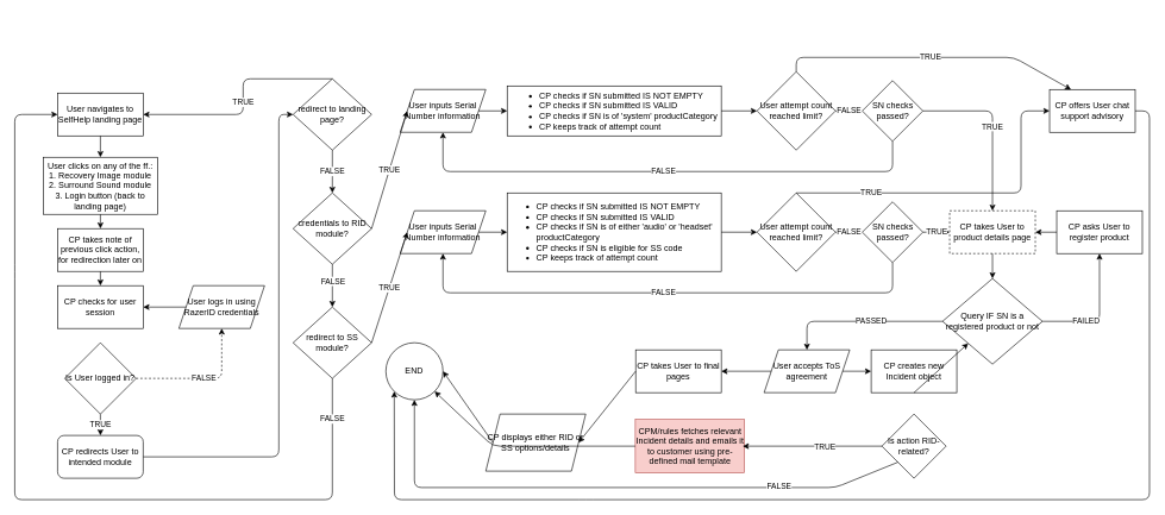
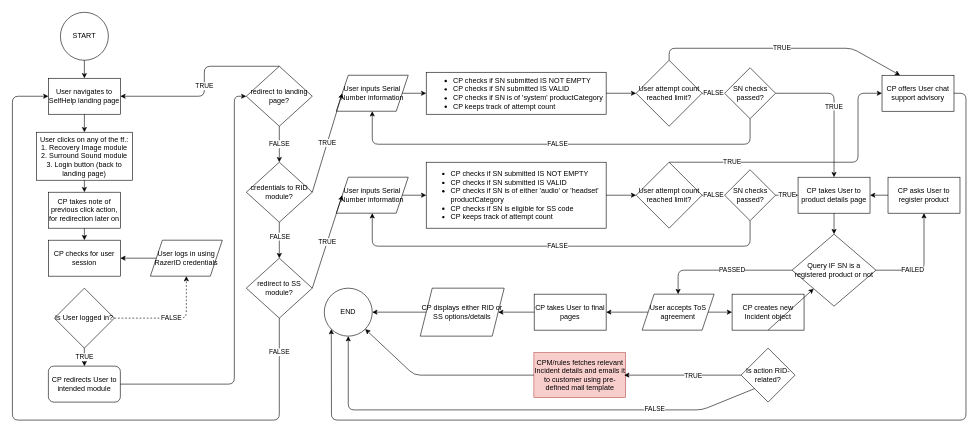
  <mxCell id="0" />
  <mxCell id="1" parent="0" />
+ <mxCell id="2" value="START" style="ellipse;whiteSpace=wrap;html=1;aspect=fixed;" vertex="1" parent="1"><mxGeometry x="100" y="20" width="80" height="80" as="geometry" /></mxCell>
  <mxCell id="3" value="User navigates to SelfHelp landing page" style="rounded=0;whiteSpace=wrap;html=1;" vertex="1" parent="1"><mxGeometry x="80" y="130" width="120" height="60" as="geometry" /></mxCell>
  <mxCell id="4" value="User clicks on any of the ff.:&lt;br&gt;1. Recovery Image module&lt;br&gt;2. Surround Sound module&lt;br&gt;3. Login button (back to landing page)" style="rounded=0;whiteSpace=wrap;html=1;" vertex="1" parent="1"><mxGeometry x="60" y="220" width="160" height="80" as="geometry" /></mxCell>
  <mxCell id="5" value="CP checks for user session" style="rounded=0;whiteSpace=wrap;html=1;" vertex="1" parent="1"><mxGeometry x="80" y="400" width="120" height="60" as="geometry" /></mxCell>
  <mxCell id="6" value="Is User logged in?" style="rhombus;whiteSpace=wrap;html=1;" vertex="1" parent="1"><mxGeometry x="90" y="480" width="100" height="100" as="geometry" /></mxCell>
  <mxCell id="7" value="User logs in using RazerID credentials" style="shape=parallelogram;perimeter=parallelogramPerimeter;whiteSpace=wrap;html=1;fixedSize=1;" vertex="1" parent="1"><mxGeometry x="250" y="400" width="120" height="60" as="geometry" /></mxCell>
  <mxCell id="8" value="FALSE" style="endArrow=classic;html=1;exitX=1;exitY=0.5;exitDx=0;exitDy=0;entryX=0.5;entryY=1;entryDx=0;entryDy=0;dashed=1;" edge="1" parent="1" source="6" target="7"><mxGeometry width="50" height="50" relative="1" as="geometry"><mxPoint x="300" y="320" as="sourcePoint" /><mxPoint x="350" y="270" as="targetPoint" /><Array as="points"><mxPoint x="310" y="530" /></Array></mxGeometry></mxCell>
  <mxCell id="9" value="" style="endArrow=classic;html=1;exitX=0;exitY=0.5;exitDx=0;exitDy=0;entryX=1;entryY=0.5;entryDx=0;entryDy=0;" edge="1" parent="1" source="7" target="5"><mxGeometry width="50" height="50" relative="1" as="geometry"><mxPoint x="300" y="330" as="sourcePoint" /><mxPoint x="440" y="210" as="targetPoint" /></mxGeometry></mxCell>
+ <mxCell id="10" value="" style="endArrow=classic;html=1;exitX=0.5;exitY=1;exitDx=0;exitDy=0;entryX=0.5;entryY=0;entryDx=0;entryDy=0;" edge="1" parent="1" source="2" target="3"><mxGeometry width="50" height="50" relative="1" as="geometry"><mxPoint x="440" y="180" as="sourcePoint" /><mxPoint x="490" y="130" as="targetPoint" /></mxGeometry></mxCell>
  <mxCell id="11" value="" style="endArrow=classic;html=1;exitX=0.5;exitY=1;exitDx=0;exitDy=0;entryX=0.5;entryY=0;entryDx=0;entryDy=0;" edge="1" parent="1" source="3" target="4"><mxGeometry width="50" height="50" relative="1" as="geometry"><mxPoint x="400" y="280" as="sourcePoint" /><mxPoint x="300" y="200" as="targetPoint" /></mxGeometry></mxCell>
  <mxCell id="12" value="" style="endArrow=classic;html=1;exitX=0.5;exitY=1;exitDx=0;exitDy=0;entryX=0.5;entryY=0;entryDx=0;entryDy=0;" edge="1" parent="1" source="4" target="13"><mxGeometry width="50" height="50" relative="1" as="geometry"><mxPoint x="410" y="300" as="sourcePoint" /><mxPoint x="460" y="250" as="targetPoint" /></mxGeometry></mxCell>
  <mxCell id="13" value="CP takes note of previous click action, for redirection later on" style="rounded=0;whiteSpace=wrap;html=1;" vertex="1" parent="1"><mxGeometry x="80" y="320" width="120" height="60" as="geometry" /></mxCell>
  <mxCell id="14" value="" style="endArrow=classic;html=1;exitX=0.5;exitY=1;exitDx=0;exitDy=0;entryX=0.5;entryY=0;entryDx=0;entryDy=0;" edge="1" parent="1" source="13" target="5"><mxGeometry width="50" height="50" relative="1" as="geometry"><mxPoint x="400" y="310" as="sourcePoint" /><mxPoint x="450" y="260" as="targetPoint" /></mxGeometry></mxCell>
  <mxCell id="15" value="CP redirects User to intended module" style="whiteSpace=wrap;html=1;rounded=1;" vertex="1" parent="1"><mxGeometry x="80" y="610" width="120" height="60" as="geometry" /></mxCell>
  <mxCell id="16" value="redirect to landing page?" style="rhombus;whiteSpace=wrap;html=1;" vertex="1" parent="1"><mxGeometry x="410" y="110" width="110" height="100" as="geometry" /></mxCell>
  <mxCell id="17" value="" style="endArrow=classic;html=1;exitX=1;exitY=0.5;exitDx=0;exitDy=0;entryX=0;entryY=0.5;entryDx=0;entryDy=0;" edge="1" parent="1" source="15" target="16"><mxGeometry width="50" height="50" relative="1" as="geometry"><mxPoint x="260" y="660" as="sourcePoint" /><mxPoint x="430" y="640" as="targetPoint" /><Array as="points"><mxPoint x="390" y="640" /><mxPoint x="390" y="160" /></Array></mxGeometry></mxCell>
  <mxCell id="18" value="TRUE" style="endArrow=classic;html=1;exitX=0.5;exitY=0;exitDx=0;exitDy=0;entryX=1;entryY=0.5;entryDx=0;entryDy=0;" edge="1" parent="1" source="16" target="3"><mxGeometry width="50" height="50" relative="1" as="geometry"><mxPoint x="330" y="250" as="sourcePoint" /><mxPoint x="380" y="200" as="targetPoint" /><Array as="points"><mxPoint x="340" y="110" /><mxPoint x="340" y="160" /></Array></mxGeometry></mxCell>
  <mxCell id="19" value="FALSE" style="endArrow=classic;html=1;exitX=0.5;exitY=1;exitDx=0;exitDy=0;entryX=0.5;entryY=0;entryDx=0;entryDy=0;" edge="1" parent="1" source="16" target="21"><mxGeometry width="50" height="50" relative="1" as="geometry"><mxPoint x="550" y="350" as="sourcePoint" /><mxPoint x="465" y="260" as="targetPoint" /></mxGeometry></mxCell>
  <mxCell id="20" value="TRUE" style="endArrow=classic;html=1;exitX=0.5;exitY=1;exitDx=0;exitDy=0;entryX=0.5;entryY=0;entryDx=0;entryDy=0;" edge="1" parent="1" source="6" target="15"><mxGeometry width="50" height="50" relative="1" as="geometry"><mxPoint x="600" y="520" as="sourcePoint" /><mxPoint x="650" y="470" as="targetPoint" /></mxGeometry></mxCell>
  <mxCell id="21" value="credentials to RID module?" style="rhombus;whiteSpace=wrap;html=1;" vertex="1" parent="1"><mxGeometry x="410" y="270" width="110" height="100" as="geometry" /></mxCell>
  <mxCell id="22" value="redirect to SS module?" style="rhombus;whiteSpace=wrap;html=1;" vertex="1" parent="1"><mxGeometry x="410" y="430" width="110" height="100" as="geometry" /></mxCell>
  <mxCell id="23" value="" style="endArrow=classic;html=1;exitX=0.5;exitY=1;exitDx=0;exitDy=0;entryX=0.5;entryY=0;entryDx=0;entryDy=0;" edge="1" parent="1" source="21" target="22"><mxGeometry width="50" height="50" relative="1" as="geometry"><mxPoint x="570" y="410" as="sourcePoint" /><mxPoint x="620" y="360" as="targetPoint" /></mxGeometry></mxCell>
  <mxCell id="24" value="FALSE" style="edgeLabel;html=1;align=center;verticalAlign=middle;resizable=0;points=[];" vertex="1" connectable="0" parent="23"><mxGeometry x="-0.25" y="3" relative="1" as="geometry"><mxPoint x="-3" as="offset" /></mxGeometry></mxCell>
  <mxCell id="25" value="User inputs Serial Number information" style="shape=parallelogram;perimeter=parallelogramPerimeter;whiteSpace=wrap;html=1;fixedSize=1;" vertex="1" parent="1"><mxGeometry x="560" y="125" width="120" height="60" as="geometry" /></mxCell>
  <mxCell id="26" value="&lt;blockquote style=&quot;margin: 0 0 0 40px ; border: none ; padding: 0px&quot;&gt;&lt;/blockquote&gt;&lt;ul&gt;&lt;li style=&quot;text-align: left&quot;&gt;&lt;span&gt;CP checks if SN submitted IS NOT EMPTY&lt;/span&gt;&lt;/li&gt;&lt;li style=&quot;text-align: left&quot;&gt;&lt;span&gt;CP checks if SN submitted IS VALID&lt;/span&gt;&lt;/li&gt;&lt;li style=&quot;text-align: left&quot;&gt;&lt;span&gt;CP checks if SN is of 'system' productCategory&lt;br&gt;&lt;/span&gt;&lt;/li&gt;&lt;li style=&quot;text-align: left&quot;&gt;&lt;span&gt;CP keeps track of attempt count&lt;/span&gt;&lt;/li&gt;&lt;/ul&gt;&lt;blockquote style=&quot;margin: 0 0 0 40px ; border: none ; padding: 0px&quot;&gt;&lt;/blockquote&gt;" style="rounded=0;whiteSpace=wrap;html=1;" vertex="1" parent="1"><mxGeometry x="710" y="120" width="300" height="70" as="geometry" /></mxCell>
  <mxCell id="27" value="SN checks passed?" style="rhombus;whiteSpace=wrap;html=1;" vertex="1" parent="1"><mxGeometry x="1207.5" y="112.5" width="85" height="85" as="geometry" /></mxCell>
  <mxCell id="28" value="User attempt count reached limit?" style="rhombus;whiteSpace=wrap;html=1;" vertex="1" parent="1"><mxGeometry x="1060" y="100" width="110" height="110" as="geometry" /></mxCell>
  <mxCell id="29" value="TRUE" style="endArrow=classic;html=1;exitX=1;exitY=0.5;exitDx=0;exitDy=0;entryX=0;entryY=0.5;entryDx=0;entryDy=0;" edge="1" parent="1" source="21" target="25"><mxGeometry width="50" height="50" relative="1" as="geometry"><mxPoint x="690" y="200" as="sourcePoint" /><mxPoint x="740" y="150" as="targetPoint" /></mxGeometry></mxCell>
  <mxCell id="30" value="User inputs Serial Number information" style="shape=parallelogram;perimeter=parallelogramPerimeter;whiteSpace=wrap;html=1;fixedSize=1;" vertex="1" parent="1"><mxGeometry x="560" y="295" width="120" height="60" as="geometry" /></mxCell>
  <mxCell id="31" value="TRUE" style="endArrow=classic;html=1;exitX=1;exitY=0.5;exitDx=0;exitDy=0;entryX=0;entryY=0.5;entryDx=0;entryDy=0;" edge="1" parent="1" source="22" target="30"><mxGeometry width="50" height="50" relative="1" as="geometry"><mxPoint x="620" y="430" as="sourcePoint" /><mxPoint x="670" y="380" as="targetPoint" /></mxGeometry></mxCell>
  <mxCell id="32" value="" style="endArrow=classic;html=1;exitX=1;exitY=0.5;exitDx=0;exitDy=0;entryX=0;entryY=0.5;entryDx=0;entryDy=0;" edge="1" parent="1" source="25" target="26"><mxGeometry width="50" height="50" relative="1" as="geometry"><mxPoint x="720" y="220" as="sourcePoint" /><mxPoint x="770" y="170" as="targetPoint" /></mxGeometry></mxCell>
  <mxCell id="33" value="&lt;blockquote style=&quot;margin: 0 0 0 40px ; border: none ; padding: 0px&quot;&gt;&lt;/blockquote&gt;&lt;ul&gt;&lt;li style=&quot;text-align: left&quot;&gt;&lt;span&gt;CP checks if SN submitted IS NOT EMPTY&lt;/span&gt;&lt;/li&gt;&lt;li style=&quot;text-align: left&quot;&gt;&lt;span&gt;CP checks if SN submitted IS VALID&lt;/span&gt;&lt;/li&gt;&lt;li style=&quot;text-align: left&quot;&gt;&lt;span&gt;CP checks if SN is of either 'audio' or 'headset' productCategory&lt;br&gt;&lt;/span&gt;&lt;/li&gt;&lt;li style=&quot;text-align: left&quot;&gt;&lt;span&gt;CP checks if SN is eligible for SS code&lt;/span&gt;&lt;/li&gt;&lt;li style=&quot;text-align: left&quot;&gt;&lt;span&gt;CP keeps track of attempt count&lt;/span&gt;&lt;/li&gt;&lt;/ul&gt;&lt;blockquote style=&quot;margin: 0 0 0 40px ; border: none ; padding: 0px&quot;&gt;&lt;/blockquote&gt;" style="rounded=0;whiteSpace=wrap;html=1;" vertex="1" parent="1"><mxGeometry x="710" y="270" width="300" height="110" as="geometry" /></mxCell>
  <mxCell id="34" value="CP offers User chat support advisory" style="rounded=0;whiteSpace=wrap;html=1;" vertex="1" parent="1"><mxGeometry x="1470" y="125" width="120" height="60" as="geometry" /></mxCell>
  <mxCell id="35" value="" style="endArrow=classic;html=1;exitX=0.5;exitY=1;exitDx=0;exitDy=0;entryX=0;entryY=0.5;entryDx=0;entryDy=0;" edge="1" parent="1" source="22" target="3"><mxGeometry width="50" height="50" relative="1" as="geometry"><mxPoint x="510" y="640" as="sourcePoint" /><mxPoint x="560" y="590" as="targetPoint" /><Array as="points"><mxPoint x="465" y="700" /><mxPoint x="20" y="700" /><mxPoint x="20" y="380" /><mxPoint x="20" y="160" /></Array></mxGeometry></mxCell>
  <mxCell id="36" value="FALSE" style="edgeLabel;html=1;align=center;verticalAlign=middle;resizable=0;points=[];" vertex="1" connectable="0" parent="35"><mxGeometry x="-0.908" y="-1" relative="1" as="geometry"><mxPoint as="offset" /></mxGeometry></mxCell>
  <mxCell id="37" value="User attempt count reached limit?" style="rhombus;whiteSpace=wrap;html=1;" vertex="1" parent="1"><mxGeometry x="1060" y="270" width="110" height="110" as="geometry" /></mxCell>
  <mxCell id="38" value="SN checks passed?" style="rhombus;whiteSpace=wrap;html=1;" vertex="1" parent="1"><mxGeometry x="1207.5" y="282.5" width="85" height="85" as="geometry" /></mxCell>
  <mxCell id="39" value="CP creates new Incident object" style="rounded=0;whiteSpace=wrap;html=1;" vertex="1" parent="1"><mxGeometry x="1220" y="490" width="120" height="60" as="geometry" /></mxCell>
  <mxCell id="40" value="" style="endArrow=classic;html=1;exitX=1;exitY=0.5;exitDx=0;exitDy=0;entryX=0;entryY=0.5;entryDx=0;entryDy=0;" edge="1" parent="1" source="30" target="33"><mxGeometry width="50" height="50" relative="1" as="geometry"><mxPoint x="640" y="480" as="sourcePoint" /><mxPoint x="690" y="430" as="targetPoint" /></mxGeometry></mxCell>
  <mxCell id="41" value="Query IF SN is a registered product or not" style="rhombus;whiteSpace=wrap;html=1;" vertex="1" parent="1"><mxGeometry x="1320" y="390" width="140" height="120" as="geometry" /></mxCell>
- <mxCell id="42" value="CP takes User to product details page" style="rounded=0;whiteSpace=wrap;html=1;dashed=1;" vertex="1" parent="1"><mxGeometry x="1330" y="295" width="120" height="60" as="geometry" /></mxCell>
+ <mxCell id="42" value="CP takes User to product details page" style="rounded=0;whiteSpace=wrap;html=1;" vertex="1" parent="1"><mxGeometry x="1330" y="295" width="120" height="60" as="geometry" /></mxCell>
  <mxCell id="43" value="User accepts ToS agreement" style="shape=parallelogram;perimeter=parallelogramPerimeter;whiteSpace=wrap;html=1;fixedSize=1;" vertex="1" parent="1"><mxGeometry x="1070" y="490" width="120" height="60" as="geometry" /></mxCell>
  <mxCell id="44" value="FALSE" style="endArrow=classic;html=1;exitX=1;exitY=0.5;exitDx=0;exitDy=0;entryX=0;entryY=0.5;entryDx=0;entryDy=0;" edge="1" parent="1" source="28" target="27"><mxGeometry width="50" height="50" relative="1" as="geometry"><mxPoint x="1180" y="280" as="sourcePoint" /><mxPoint x="1200" y="160" as="targetPoint" /></mxGeometry></mxCell>
  <mxCell id="45" value="" style="endArrow=classic;html=1;exitX=1;exitY=0.5;exitDx=0;exitDy=0;entryX=0;entryY=0.5;entryDx=0;entryDy=0;" edge="1" parent="1" source="26" target="28"><mxGeometry width="50" height="50" relative="1" as="geometry"><mxPoint x="1070" y="250" as="sourcePoint" /><mxPoint x="1120" y="200" as="targetPoint" /></mxGeometry></mxCell>
  <mxCell id="46" value="CP asks User to register product" style="rounded=0;whiteSpace=wrap;html=1;" vertex="1" parent="1"><mxGeometry x="1480" y="295" width="120" height="60" as="geometry" /></mxCell>
  <mxCell id="47" value="FALSE" style="endArrow=classic;html=1;exitX=0.5;exitY=1;exitDx=0;exitDy=0;entryX=0.5;entryY=1;entryDx=0;entryDy=0;" edge="1" parent="1" source="27" target="25"><mxGeometry width="50" height="50" relative="1" as="geometry"><mxPoint x="1140" y="260" as="sourcePoint" /><mxPoint x="1010" y="230" as="targetPoint" /><Array as="points"><mxPoint x="1250" y="240" /><mxPoint x="620" y="240" /></Array></mxGeometry></mxCell>
  <mxCell id="48" value="FALSE" style="endArrow=classic;html=1;exitX=0.5;exitY=1;exitDx=0;exitDy=0;entryX=0.5;entryY=1;entryDx=0;entryDy=0;" edge="1" parent="1" source="38" target="30"><mxGeometry width="50" height="50" relative="1" as="geometry"><mxPoint x="1190" y="470" as="sourcePoint" /><mxPoint x="650" y="420" as="targetPoint" /><Array as="points"><mxPoint x="1250" y="410" /><mxPoint x="620" y="410" /></Array></mxGeometry></mxCell>
  <mxCell id="49" value="TRUE" style="endArrow=classic;html=1;exitX=0.5;exitY=0;exitDx=0;exitDy=0;entryX=0;entryY=0.5;entryDx=0;entryDy=0;" edge="1" parent="1" source="37" target="34"><mxGeometry x="-0.553" width="50" height="50" relative="1" as="geometry"><mxPoint x="1180" y="320" as="sourcePoint" /><mxPoint x="1230" y="270" as="targetPoint" /><Array as="points"><mxPoint x="1430" y="270" /><mxPoint x="1430" y="155" /></Array><mxPoint as="offset" /></mxGeometry></mxCell>
  <mxCell id="50" value="TRUE" style="endArrow=classic;html=1;exitX=0.5;exitY=0;exitDx=0;exitDy=0;entryX=0.25;entryY=0;entryDx=0;entryDy=0;" edge="1" parent="1" source="28" target="34"><mxGeometry width="50" height="50" relative="1" as="geometry"><mxPoint x="1110" y="60" as="sourcePoint" /><mxPoint x="1160" y="10" as="targetPoint" /><Array as="points"><mxPoint x="1115" y="80" /><mxPoint x="1420" y="80" /></Array></mxGeometry></mxCell>
  <mxCell id="51" value="TRUE" style="endArrow=classic;html=1;exitX=1;exitY=0.5;exitDx=0;exitDy=0;entryX=0.5;entryY=0;entryDx=0;entryDy=0;" edge="1" parent="1" source="27" target="42"><mxGeometry width="50" height="50" relative="1" as="geometry"><mxPoint x="1360" y="190" as="sourcePoint" /><mxPoint x="1410" y="140" as="targetPoint" /><Array as="points"><mxPoint x="1390" y="155" /></Array></mxGeometry></mxCell>
  <mxCell id="52" value="TRUE" style="endArrow=classic;html=1;exitX=1;exitY=0.5;exitDx=0;exitDy=0;entryX=0;entryY=0.5;entryDx=0;entryDy=0;" edge="1" parent="1" source="38" target="42"><mxGeometry width="50" height="50" relative="1" as="geometry"><mxPoint x="1200" y="510" as="sourcePoint" /><mxPoint x="1250" y="460" as="targetPoint" /></mxGeometry></mxCell>
  <mxCell id="53" value="" style="endArrow=classic;html=1;exitX=0.5;exitY=1;exitDx=0;exitDy=0;entryX=0.5;entryY=0;entryDx=0;entryDy=0;" edge="1" parent="1" source="42" target="41"><mxGeometry width="50" height="50" relative="1" as="geometry"><mxPoint x="1570" y="520" as="sourcePoint" /><mxPoint x="1620" y="470" as="targetPoint" /></mxGeometry></mxCell>
  <mxCell id="54" value="" style="endArrow=classic;html=1;exitX=1;exitY=0.5;exitDx=0;exitDy=0;entryX=0.5;entryY=1;entryDx=0;entryDy=0;" edge="1" parent="1" source="41" target="46"><mxGeometry width="50" height="50" relative="1" as="geometry"><mxPoint x="1540" y="470" as="sourcePoint" /><mxPoint x="1590" y="420" as="targetPoint" /><Array as="points"><mxPoint x="1540" y="450" /></Array></mxGeometry></mxCell>
  <mxCell id="55" value="FAILED" style="edgeLabel;html=1;align=center;verticalAlign=middle;resizable=0;points=[];" vertex="1" connectable="0" parent="54"><mxGeometry x="-0.311" y="1" relative="1" as="geometry"><mxPoint as="offset" /></mxGeometry></mxCell>
  <mxCell id="56" value="" style="endArrow=classic;html=1;exitX=0;exitY=0.5;exitDx=0;exitDy=0;entryX=1;entryY=0.5;entryDx=0;entryDy=0;" edge="1" parent="1" source="46" target="42"><mxGeometry width="50" height="50" relative="1" as="geometry"><mxPoint x="1550" y="290" as="sourcePoint" /><mxPoint x="1600" y="240" as="targetPoint" /></mxGeometry></mxCell>
  <mxCell id="57" value="" style="endArrow=classic;html=1;exitX=1;exitY=0.5;exitDx=0;exitDy=0;entryX=0;entryY=0.5;entryDx=0;entryDy=0;" edge="1" parent="1" source="43" target="39"><mxGeometry width="50" height="50" relative="1" as="geometry"><mxPoint x="820" y="560" as="sourcePoint" /><mxPoint x="870" y="510" as="targetPoint" /></mxGeometry></mxCell>
  <mxCell id="58" value="CP takes User to final pages" style="rounded=0;whiteSpace=wrap;html=1;" vertex="1" parent="1"><mxGeometry x="890" y="490" width="120" height="60" as="geometry" /></mxCell>
- <mxCell id="59" value="CP displays either RID or SS options/details" style="shape=parallelogram;perimeter=parallelogramPerimeter;whiteSpace=wrap;html=1;fixedSize=1;" vertex="1" parent="1"><mxGeometry x="680" y="580" width="140" height="80" as="geometry" /></mxCell>
+ <mxCell id="59" value="CP displays either RID or SS options/details" style="shape=parallelogram;perimeter=parallelogramPerimeter;whiteSpace=wrap;html=1;fixedSize=1;" vertex="1" parent="1"><mxGeometry x="700" y="480" width="140" height="80" as="geometry" /></mxCell>
  <mxCell id="60" value="END" style="ellipse;whiteSpace=wrap;html=1;aspect=fixed;" vertex="1" parent="1"><mxGeometry x="540" y="480" width="80" height="80" as="geometry" /></mxCell>
  <mxCell id="61" value="Is action RID-related?" style="rhombus;whiteSpace=wrap;html=1;" vertex="1" parent="1"><mxGeometry x="1235" y="580" width="90" height="90" as="geometry" /></mxCell>
  <mxCell id="62" value="CPM/rules fetches relevant Incident details and emails it to customer using pre-defined mail template" style="rounded=0;whiteSpace=wrap;html=1;fillColor=#f8cecc;strokeColor=#b85450;" vertex="1" parent="1"><mxGeometry x="889.5" y="587.5" width="153" height="75" as="geometry" /></mxCell>
  <mxCell id="63" value="" style="endArrow=classic;html=1;exitX=0;exitY=0.5;exitDx=0;exitDy=0;entryX=1;entryY=0.5;entryDx=0;entryDy=0;" edge="1" parent="1" source="43" target="58"><mxGeometry width="50" height="50" relative="1" as="geometry"><mxPoint x="880" y="440" as="sourcePoint" /><mxPoint x="930" y="390" as="targetPoint" /></mxGeometry></mxCell>
  <mxCell id="64" value="" style="endArrow=classic;html=1;exitX=0;exitY=0.5;exitDx=0;exitDy=0;entryX=1;entryY=0.5;entryDx=0;entryDy=0;" edge="1" parent="1" source="58" target="59"><mxGeometry width="50" height="50" relative="1" as="geometry"><mxPoint x="770" y="450" as="sourcePoint" /><mxPoint x="820" y="400" as="targetPoint" /></mxGeometry></mxCell>
  <mxCell id="65" value="" style="endArrow=classic;html=1;exitX=0;exitY=0.5;exitDx=0;exitDy=0;entryX=1;entryY=0.5;entryDx=0;entryDy=0;" edge="1" parent="1" source="59" target="60"><mxGeometry width="50" height="50" relative="1" as="geometry"><mxPoint x="630" y="460" as="sourcePoint" /><mxPoint x="680" y="410" as="targetPoint" /></mxGeometry></mxCell>
  <mxCell id="66" value="" style="endArrow=classic;html=1;exitX=0;exitY=0.5;exitDx=0;exitDy=0;entryX=1;entryY=1;entryDx=0;entryDy=0;" edge="1" parent="1" source="62" target="60"><mxGeometry width="50" height="50" relative="1" as="geometry"><mxPoint x="630" y="680" as="sourcePoint" /><mxPoint x="680" y="630" as="targetPoint" /><Array as="points"><mxPoint x="690" y="625" /></Array></mxGeometry></mxCell>
  <mxCell id="67" value="" style="endArrow=classic;html=1;exitX=0;exitY=0.5;exitDx=0;exitDy=0;entryX=0.984;entryY=0.5;entryDx=0;entryDy=0;entryPerimeter=0;" edge="1" parent="1" source="61" target="62"><mxGeometry width="50" height="50" relative="1" as="geometry"><mxPoint x="1110" y="640" as="sourcePoint" /><mxPoint x="1160" y="590" as="targetPoint" /></mxGeometry></mxCell>
  <mxCell id="68" value="TRUE" style="edgeLabel;html=1;align=center;verticalAlign=middle;resizable=0;points=[];" vertex="1" connectable="0" parent="67"><mxGeometry x="-0.169" relative="1" as="geometry"><mxPoint as="offset" /></mxGeometry></mxCell>
  <mxCell id="69" value="" style="endArrow=classic;html=1;exitX=0;exitY=1;exitDx=0;exitDy=0;entryX=0.5;entryY=1;entryDx=0;entryDy=0;" edge="1" parent="1" source="61" target="60"><mxGeometry width="50" height="50" relative="1" as="geometry"><mxPoint x="1370" y="680" as="sourcePoint" /><mxPoint x="610" y="600" as="targetPoint" /><Array as="points"><mxPoint x="1170" y="683" /><mxPoint x="580" y="683" /></Array></mxGeometry></mxCell>
  <mxCell id="70" value="FALSE" style="edgeLabel;html=1;align=center;verticalAlign=middle;resizable=0;points=[];" vertex="1" connectable="0" parent="69"><mxGeometry x="-0.72" y="-3" relative="1" as="geometry"><mxPoint x="-61" as="offset" /></mxGeometry></mxCell>
  <mxCell id="71" value="" style="endArrow=classic;html=1;exitX=0.5;exitY=1;exitDx=0;exitDy=0;" edge="1" parent="1" source="39" target="41"><mxGeometry width="50" height="50" relative="1" as="geometry"><mxPoint x="1280" y="470" as="sourcePoint" /><mxPoint x="1330" y="420" as="targetPoint" /></mxGeometry></mxCell>
  <mxCell id="72" value="" style="endArrow=classic;html=1;exitX=1;exitY=0.5;exitDx=0;exitDy=0;entryX=0;entryY=1;entryDx=0;entryDy=0;" edge="1" parent="1" source="34" target="60"><mxGeometry width="50" height="50" relative="1" as="geometry"><mxPoint x="1530" y="270" as="sourcePoint" /><mxPoint x="1580" y="220" as="targetPoint" /><Array as="points"><mxPoint x="1610" y="155" /><mxPoint x="1610" y="700" /><mxPoint x="820" y="700" /><mxPoint x="552" y="700" /></Array></mxGeometry></mxCell>
  <mxCell id="73" value="" style="endArrow=classic;html=1;exitX=1;exitY=0.5;exitDx=0;exitDy=0;entryX=0;entryY=0.5;entryDx=0;entryDy=0;" edge="1" parent="1" source="33" target="37"><mxGeometry width="50" height="50" relative="1" as="geometry"><mxPoint x="1090" y="500" as="sourcePoint" /><mxPoint x="1140" y="450" as="targetPoint" /></mxGeometry></mxCell>
  <mxCell id="74" value="FALSE" style="endArrow=classic;html=1;exitX=1;exitY=0.5;exitDx=0;exitDy=0;entryX=0;entryY=0.5;entryDx=0;entryDy=0;" edge="1" parent="1" source="37" target="38"><mxGeometry width="50" height="50" relative="1" as="geometry"><mxPoint x="1190" y="390" as="sourcePoint" /><mxPoint x="1240" y="340" as="targetPoint" /></mxGeometry></mxCell>
  <mxCell id="75" value="PASSED" style="endArrow=classic;html=1;exitX=0;exitY=0.5;exitDx=0;exitDy=0;entryX=0.5;entryY=0;entryDx=0;entryDy=0;" edge="1" parent="1" source="41" target="43"><mxGeometry x="-0.13" width="50" height="50" relative="1" as="geometry"><mxPoint x="1200" y="470" as="sourcePoint" /><mxPoint x="1250" y="420" as="targetPoint" /><Array as="points"><mxPoint x="1130" y="450" /></Array><mxPoint as="offset" /></mxGeometry></mxCell>
